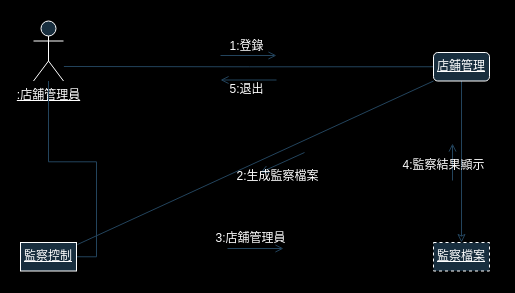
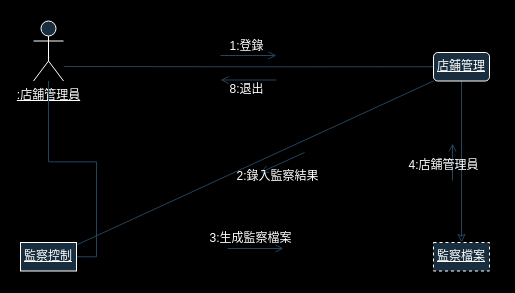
  <mxCell id="0" />
  <mxCell id="1" parent="0" />
  <mxCell id="2" value="&lt;u&gt;:店舖管理員&lt;/u&gt;" style="shape=umlActor;verticalLabelPosition=bottom;verticalAlign=top;html=1;outlineConnect=0;fillColor=#182E3E;strokeColor=#FFFFFF;labelBackgroundColor=none;fontColor=#FFFFFF;" vertex="1" parent="1"><mxGeometry x="33" y="20.5" width="30" height="60" as="geometry" /></mxCell>
  <mxCell id="3" style="edgeStyle=orthogonalEdgeStyle;rounded=0;orthogonalLoop=1;jettySize=auto;html=1;exitX=0.5;exitY=1;exitDx=0;exitDy=0;entryX=0.5;entryY=0;entryDx=0;entryDy=0;strokeColor=#23445D;endArrow=classic;endFill=0;" edge="1" parent="1" source="6" target="9"><mxGeometry relative="1" as="geometry" /></mxCell>
  <mxCell id="4" style="edgeStyle=orthogonalEdgeStyle;rounded=0;orthogonalLoop=1;jettySize=auto;html=1;exitX=0;exitY=0.5;exitDx=0;exitDy=0;strokeColor=#23445D;endArrow=none;endFill=0;" edge="1" parent="1" source="6"><mxGeometry relative="1" as="geometry"><mxPoint x="63.4" y="66" as="targetPoint" /></mxGeometry></mxCell>
  <mxCell id="5" style="rounded=0;orthogonalLoop=1;jettySize=auto;html=1;exitX=0;exitY=1;exitDx=0;exitDy=0;strokeColor=#23445D;endArrow=none;endFill=0;" edge="1" parent="1" source="6"><mxGeometry relative="1" as="geometry"><mxPoint x="77" y="244" as="targetPoint" /></mxGeometry></mxCell>
  <mxCell id="6" value="&lt;u&gt;店鋪管理&lt;/u&gt;" style="whiteSpace=wrap;html=1;strokeColor=#FFFFFF;fontColor=#FFFFFF;fillColor=#182E3E;rounded=1;" vertex="1" parent="1"><mxGeometry x="433" y="52" width="56" height="28.5" as="geometry" /></mxCell>
  <mxCell id="7" style="edgeStyle=orthogonalEdgeStyle;rounded=0;orthogonalLoop=1;jettySize=auto;html=1;exitX=1;exitY=0.5;exitDx=0;exitDy=0;strokeColor=#23445D;endArrow=none;endFill=0;" edge="1" parent="1" source="8" target="2"><mxGeometry relative="1" as="geometry" /></mxCell>
  <mxCell id="8" value="&lt;u&gt;監察控制&lt;/u&gt;" style="rounded=0;whiteSpace=wrap;html=1;strokeColor=#FFFFFF;fontColor=#FFFFFF;fillColor=#182E3E;" vertex="1" parent="1"><mxGeometry x="20" y="242" width="56" height="28.5" as="geometry" /></mxCell>
  <mxCell id="9" value="&lt;u&gt;監察檔案&lt;/u&gt;" style="rounded=0;whiteSpace=wrap;html=1;strokeColor=#FFFFFF;fontColor=#FFFFFF;fillColor=#182E3E;dashed=1;" vertex="1" parent="1"><mxGeometry x="433" y="242" width="56" height="28.5" as="geometry" /></mxCell>
  <mxCell id="10" value="" style="endArrow=none;endFill=0;html=1;edgeStyle=orthogonalEdgeStyle;align=left;verticalAlign=top;rounded=0;strokeColor=#23445D;startArrow=open;startFill=0;" edge="1" parent="1"><mxGeometry x="-1" relative="1" as="geometry"><mxPoint x="220" y="79.5" as="sourcePoint" /><mxPoint x="276" y="79.5" as="targetPoint" /></mxGeometry></mxCell>
  <mxCell id="11" value="" style="edgeLabel;resizable=0;html=1;align=left;verticalAlign=bottom;strokeColor=#FFFFFF;fontColor=#FFFFFF;fillColor=#182E3E;" connectable="0" vertex="1" parent="10"><mxGeometry x="-1" relative="1" as="geometry" /></mxCell>
  <mxCell id="12" value="" style="endArrow=open;endFill=0;html=1;edgeStyle=orthogonalEdgeStyle;align=left;verticalAlign=top;rounded=0;strokeColor=#23445D;" edge="1" parent="1"><mxGeometry x="-1" relative="1" as="geometry"><mxPoint x="220" y="55" as="sourcePoint" /><mxPoint x="276" y="55" as="targetPoint" /></mxGeometry></mxCell>
  <mxCell id="13" value="" style="edgeLabel;resizable=0;html=1;align=left;verticalAlign=bottom;strokeColor=#FFFFFF;fontColor=#FFFFFF;fillColor=#182E3E;" connectable="0" vertex="1" parent="12"><mxGeometry x="-1" relative="1" as="geometry" /></mxCell>
  <mxCell id="14" value="1:登錄" style="text;html=1;align=center;verticalAlign=middle;resizable=0;points=[];autosize=1;strokeColor=none;fillColor=none;fontColor=#FFFFFF;" vertex="1" parent="1"><mxGeometry x="220" y="33" width="52" height="26" as="geometry" /></mxCell>
- <mxCell id="15" value="5:退出" style="text;html=1;align=center;verticalAlign=middle;resizable=0;points=[];autosize=1;strokeColor=none;fillColor=none;fontColor=#FFFFFF;" vertex="1" parent="1"><mxGeometry x="220" y="76" width="52" height="26" as="geometry" /></mxCell>
+ <mxCell id="15" value="8:退出" style="text;html=1;align=center;verticalAlign=middle;resizable=0;points=[];autosize=1;strokeColor=none;fillColor=none;fontColor=#FFFFFF;" vertex="1" parent="1"><mxGeometry x="220" y="76" width="52" height="26" as="geometry" /></mxCell>
  <mxCell id="16" value="" style="endArrow=open;endFill=0;html=1;edgeStyle=orthogonalEdgeStyle;align=left;verticalAlign=top;rounded=0;strokeColor=#23445D;startArrow=none;startFill=0;" edge="1" parent="1"><mxGeometry x="-1" relative="1" as="geometry"><mxPoint x="227" y="248" as="sourcePoint" /><mxPoint x="283" y="248" as="targetPoint" /></mxGeometry></mxCell>
  <mxCell id="17" value="" style="edgeLabel;resizable=0;html=1;align=left;verticalAlign=bottom;strokeColor=#FFFFFF;fontColor=#FFFFFF;fillColor=#182E3E;" connectable="0" vertex="1" parent="16"><mxGeometry x="-1" relative="1" as="geometry" /></mxCell>
- <mxCell id="18" value="3:店舖管理員" style="text;html=1;align=center;verticalAlign=middle;resizable=0;points=[];autosize=1;strokeColor=none;fillColor=none;fontColor=#FFFFFF;" vertex="1" parent="1"><mxGeometry x="200" y="225" width="100" height="26" as="geometry" /></mxCell>
+ <mxCell id="18" value="3:生成監察檔案" style="text;html=1;align=center;verticalAlign=middle;resizable=0;points=[];autosize=1;strokeColor=none;fillColor=none;fontColor=#FFFFFF;" vertex="1" parent="1"><mxGeometry x="200" y="225" width="100" height="26" as="geometry" /></mxCell>
  <mxCell id="19" value="" style="endArrow=none;endFill=0;html=1;edgeStyle=orthogonalEdgeStyle;align=left;verticalAlign=top;rounded=0;strokeColor=#23445D;startArrow=open;startFill=0;" edge="1" parent="1"><mxGeometry x="-1" relative="1" as="geometry"><mxPoint x="452" y="143" as="sourcePoint" /><mxPoint x="452" y="180" as="targetPoint" /></mxGeometry></mxCell>
  <mxCell id="20" value="" style="edgeLabel;resizable=0;html=1;align=left;verticalAlign=bottom;strokeColor=#FFFFFF;fontColor=#FFFFFF;fillColor=#182E3E;" connectable="0" vertex="1" parent="19"><mxGeometry x="-1" relative="1" as="geometry" /></mxCell>
- <mxCell id="21" value="4:監察結果顯示" style="text;html=1;align=center;verticalAlign=middle;resizable=0;points=[];autosize=1;strokeColor=none;fillColor=none;fontColor=#FFFFFF;" vertex="1" parent="1"><mxGeometry x="393" y="152" width="100" height="26" as="geometry" /></mxCell>
+ <mxCell id="21" value="4:店舖管理員" style="text;html=1;align=center;verticalAlign=middle;resizable=0;points=[];autosize=1;strokeColor=none;fillColor=none;fontColor=#FFFFFF;" vertex="1" parent="1"><mxGeometry x="393" y="152" width="100" height="26" as="geometry" /></mxCell>
  <mxCell id="22" value="" style="endArrow=none;endFill=0;html=1;align=left;verticalAlign=top;rounded=0;strokeColor=#23445D;startArrow=open;startFill=0;" edge="1" parent="1"><mxGeometry x="-1" relative="1" as="geometry"><mxPoint x="260" y="172" as="sourcePoint" /><mxPoint x="304" y="152" as="targetPoint" /></mxGeometry></mxCell>
  <mxCell id="23" value="" style="edgeLabel;resizable=0;html=1;align=left;verticalAlign=bottom;strokeColor=#FFFFFF;fontColor=#FFFFFF;fillColor=#182E3E;" connectable="0" vertex="1" parent="22"><mxGeometry x="-1" relative="1" as="geometry" /></mxCell>
- <mxCell id="24" value="2:生成監察檔案" style="text;html=1;align=center;verticalAlign=middle;resizable=0;points=[];autosize=1;strokeColor=none;fillColor=none;fontColor=#FFFFFF;" vertex="1" parent="1"><mxGeometry x="227" y="163" width="100" height="26" as="geometry" /></mxCell>
+ <mxCell id="24" value="2:錄入監察結果" style="text;html=1;align=center;verticalAlign=middle;resizable=0;points=[];autosize=1;strokeColor=none;fillColor=none;fontColor=#FFFFFF;" vertex="1" parent="1"><mxGeometry x="227" y="163" width="100" height="26" as="geometry" /></mxCell>
